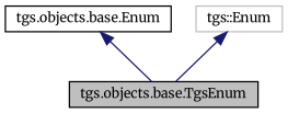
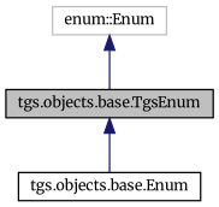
  digraph {
    fontname=Merriweather
    node [color=black fillcolor=white fontname=Merriweather fontsize=10 shape=record style=filled]
    edge [color=midnightblue dir=back fontname=Merriweather fontsize=10 labelfontname=Helvetica labelfontsize=10 style=solid]
    n1 [fillcolor=grey75 fontcolor=black height=0.2 label="tgs.objects.base.TgsEnum" width=0.4]
    n2 [height=0.2 label="tgs.objects.base.Enum" width=0.4]
-   n3 [color=grey75 height=0.2 label="tgs::Enum" width=0.4]
-   n2 -> n1
+   n3 [color=grey75 height=0.2 label="enum::Enum" width=0.4]
+   n1 -> n2
    n3 -> n1
  }
